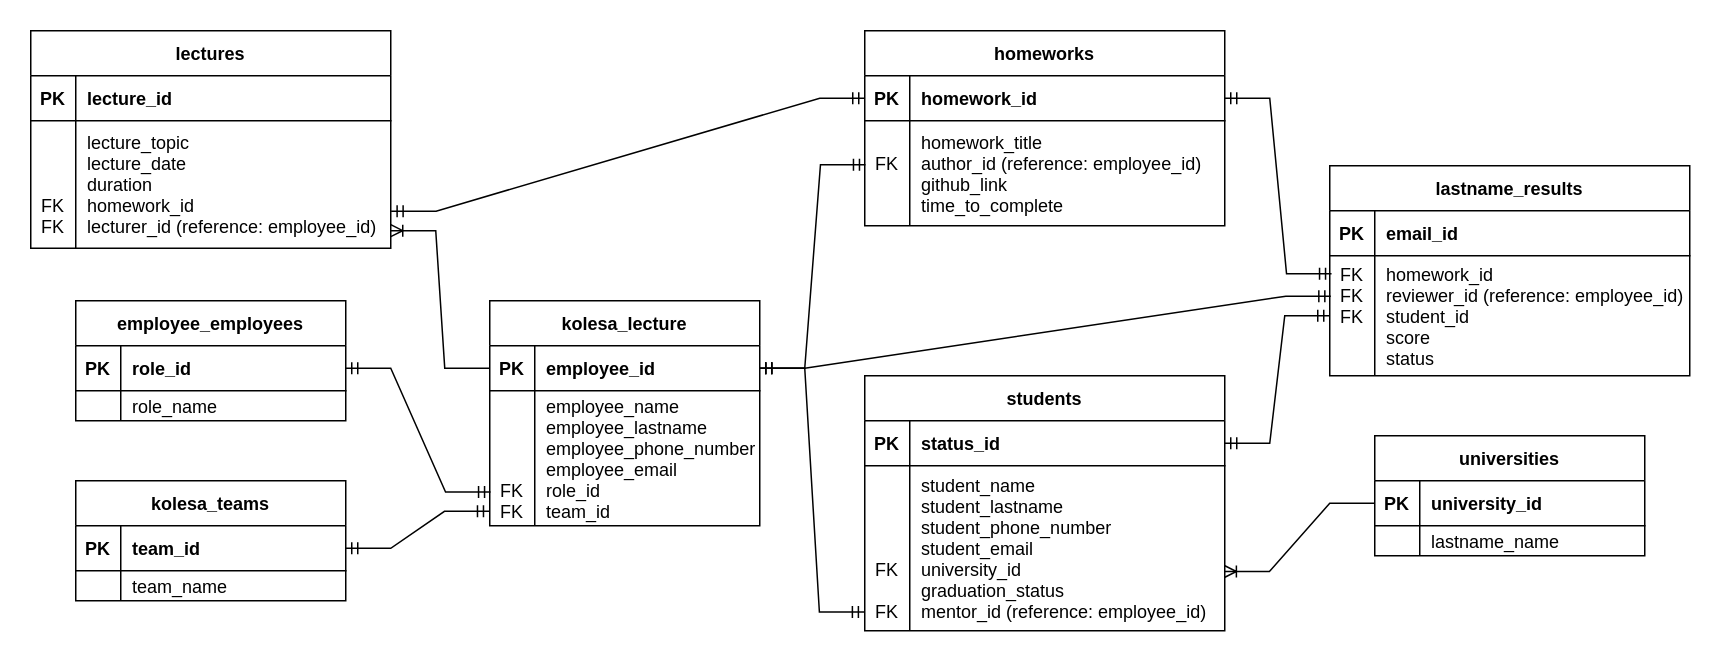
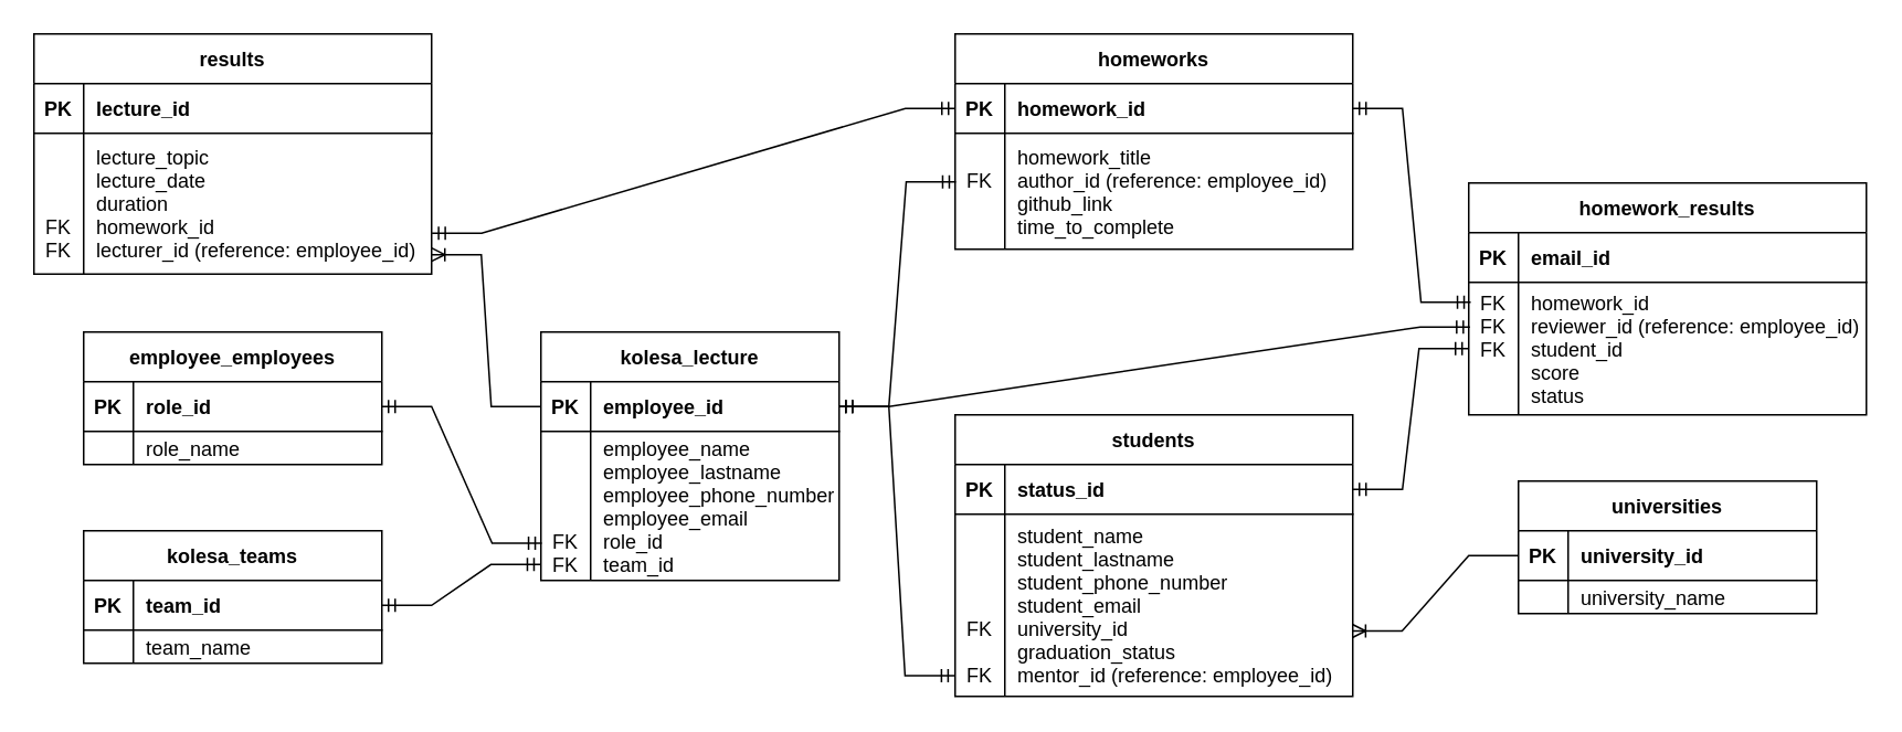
  <mxCell id="0" />
  <mxCell id="1" parent="0" />
  <mxCell id="2" value="students" style="shape=table;startSize=30;container=1;collapsible=1;childLayout=tableLayout;fixedRows=1;rowLines=0;fontStyle=1;align=center;resizeLast=1;" vertex="1" parent="1"><mxGeometry x="576" y="250" width="240" height="170" as="geometry" /></mxCell>
  <mxCell id="3" value="" style="shape=tableRow;horizontal=0;startSize=0;swimlaneHead=0;swimlaneBody=0;fillColor=none;collapsible=0;dropTarget=0;points=[[0,0.5],[1,0.5]];portConstraint=eastwest;top=0;left=0;right=0;bottom=1;" vertex="1" parent="2"><mxGeometry y="30" width="240" height="30" as="geometry" /></mxCell>
  <mxCell id="4" value="PK" style="shape=partialRectangle;connectable=0;fillColor=none;top=0;left=0;bottom=0;right=0;fontStyle=1;overflow=hidden;" vertex="1" parent="3"><mxGeometry width="30" height="30" as="geometry"><mxRectangle width="30" height="30" as="alternateBounds" /></mxGeometry></mxCell>
  <mxCell id="5" value="status_id" style="shape=partialRectangle;connectable=0;fillColor=none;top=0;left=0;bottom=0;right=0;align=left;spacingLeft=6;fontStyle=1;overflow=hidden;" vertex="1" parent="3"><mxGeometry x="30" width="210" height="30" as="geometry"><mxRectangle width="210" height="30" as="alternateBounds" /></mxGeometry></mxCell>
  <mxCell id="6" value="" style="shape=tableRow;horizontal=0;startSize=0;swimlaneHead=0;swimlaneBody=0;fillColor=none;collapsible=0;dropTarget=0;points=[[0,0.5],[1,0.5]];portConstraint=eastwest;top=0;left=0;right=0;bottom=0;" vertex="1" parent="2"><mxGeometry y="60" width="240" height="110" as="geometry" /></mxCell>
  <mxCell id="7" value="&#10;&#10;&#10;&#10;FK&#10;&#10;FK" style="shape=partialRectangle;connectable=0;fillColor=none;top=0;left=0;bottom=0;right=0;editable=1;overflow=hidden;" vertex="1" parent="6"><mxGeometry width="30" height="110" as="geometry"><mxRectangle width="30" height="110" as="alternateBounds" /></mxGeometry></mxCell>
  <mxCell id="8" value="student_name&#10;student_lastname&#10;student_phone_number&#10;student_email&#10;university_id&#10;graduation_status&#10;mentor_id (reference: employee_id)" style="shape=partialRectangle;connectable=0;fillColor=none;top=0;left=0;bottom=0;right=0;align=left;spacingLeft=6;overflow=hidden;" vertex="1" parent="6"><mxGeometry x="30" width="210" height="110" as="geometry"><mxRectangle width="210" height="110" as="alternateBounds" /></mxGeometry></mxCell>
  <mxCell id="9" value="universities" style="shape=table;startSize=30;container=1;collapsible=1;childLayout=tableLayout;fixedRows=1;rowLines=0;fontStyle=1;align=center;resizeLast=1;" vertex="1" parent="1"><mxGeometry x="916" y="290" width="180" height="80" as="geometry" /></mxCell>
  <mxCell id="10" value="" style="shape=tableRow;horizontal=0;startSize=0;swimlaneHead=0;swimlaneBody=0;fillColor=none;collapsible=0;dropTarget=0;points=[[0,0.5],[1,0.5]];portConstraint=eastwest;top=0;left=0;right=0;bottom=1;" vertex="1" parent="9"><mxGeometry y="30" width="180" height="30" as="geometry" /></mxCell>
  <mxCell id="11" value="PK" style="shape=partialRectangle;connectable=0;fillColor=none;top=0;left=0;bottom=0;right=0;fontStyle=1;overflow=hidden;" vertex="1" parent="10"><mxGeometry width="30" height="30" as="geometry"><mxRectangle width="30" height="30" as="alternateBounds" /></mxGeometry></mxCell>
  <mxCell id="12" value="university_id" style="shape=partialRectangle;connectable=0;fillColor=none;top=0;left=0;bottom=0;right=0;align=left;spacingLeft=6;fontStyle=1;overflow=hidden;" vertex="1" parent="10"><mxGeometry x="30" width="150" height="30" as="geometry"><mxRectangle width="150" height="30" as="alternateBounds" /></mxGeometry></mxCell>
  <mxCell id="13" value="" style="shape=tableRow;horizontal=0;startSize=0;swimlaneHead=0;swimlaneBody=0;fillColor=none;collapsible=0;dropTarget=0;points=[[0,0.5],[1,0.5]];portConstraint=eastwest;top=0;left=0;right=0;bottom=0;" vertex="1" parent="9"><mxGeometry y="60" width="180" height="20" as="geometry" /></mxCell>
  <mxCell id="14" value="" style="shape=partialRectangle;connectable=0;fillColor=none;top=0;left=0;bottom=0;right=0;editable=1;overflow=hidden;" vertex="1" parent="13"><mxGeometry width="30" height="20" as="geometry"><mxRectangle width="30" height="20" as="alternateBounds" /></mxGeometry></mxCell>
- <mxCell id="15" value="lastname_name" style="shape=partialRectangle;connectable=0;fillColor=none;top=0;left=0;bottom=0;right=0;align=left;spacingLeft=6;overflow=hidden;" vertex="1" parent="13"><mxGeometry x="30" width="150" height="20" as="geometry"><mxRectangle width="150" height="20" as="alternateBounds" /></mxGeometry></mxCell>
+ <mxCell id="15" value="university_name" style="shape=partialRectangle;connectable=0;fillColor=none;top=0;left=0;bottom=0;right=0;align=left;spacingLeft=6;overflow=hidden;" vertex="1" parent="13"><mxGeometry x="30" width="150" height="20" as="geometry"><mxRectangle width="150" height="20" as="alternateBounds" /></mxGeometry></mxCell>
  <mxCell id="16" value="employee_employees" style="shape=table;startSize=30;container=1;collapsible=1;childLayout=tableLayout;fixedRows=1;rowLines=0;fontStyle=1;align=center;resizeLast=1;" vertex="1" parent="1"><mxGeometry x="50" y="200" width="180" height="80" as="geometry" /></mxCell>
  <mxCell id="17" value="" style="shape=tableRow;horizontal=0;startSize=0;swimlaneHead=0;swimlaneBody=0;fillColor=none;collapsible=0;dropTarget=0;points=[[0,0.5],[1,0.5]];portConstraint=eastwest;top=0;left=0;right=0;bottom=1;" vertex="1" parent="16"><mxGeometry y="30" width="180" height="30" as="geometry" /></mxCell>
  <mxCell id="18" value="PK" style="shape=partialRectangle;connectable=0;fillColor=none;top=0;left=0;bottom=0;right=0;fontStyle=1;overflow=hidden;" vertex="1" parent="17"><mxGeometry width="30" height="30" as="geometry"><mxRectangle width="30" height="30" as="alternateBounds" /></mxGeometry></mxCell>
  <mxCell id="19" value="role_id" style="shape=partialRectangle;connectable=0;fillColor=none;top=0;left=0;bottom=0;right=0;align=left;spacingLeft=6;fontStyle=1;overflow=hidden;" vertex="1" parent="17"><mxGeometry x="30" width="150" height="30" as="geometry"><mxRectangle width="150" height="30" as="alternateBounds" /></mxGeometry></mxCell>
  <mxCell id="20" value="" style="shape=tableRow;horizontal=0;startSize=0;swimlaneHead=0;swimlaneBody=0;fillColor=none;collapsible=0;dropTarget=0;points=[[0,0.5],[1,0.5]];portConstraint=eastwest;top=0;left=0;right=0;bottom=0;" vertex="1" parent="16"><mxGeometry y="60" width="180" height="20" as="geometry" /></mxCell>
  <mxCell id="21" value="" style="shape=partialRectangle;connectable=0;fillColor=none;top=0;left=0;bottom=0;right=0;editable=1;overflow=hidden;" vertex="1" parent="20"><mxGeometry width="30" height="20" as="geometry"><mxRectangle width="30" height="20" as="alternateBounds" /></mxGeometry></mxCell>
  <mxCell id="22" value="role_name" style="shape=partialRectangle;connectable=0;fillColor=none;top=0;left=0;bottom=0;right=0;align=left;spacingLeft=6;overflow=hidden;" vertex="1" parent="20"><mxGeometry x="30" width="150" height="20" as="geometry"><mxRectangle width="150" height="20" as="alternateBounds" /></mxGeometry></mxCell>
  <mxCell id="23" value="kolesa_lecture" style="shape=table;startSize=30;container=1;collapsible=1;childLayout=tableLayout;fixedRows=1;rowLines=0;fontStyle=1;align=center;resizeLast=1;" vertex="1" parent="1"><mxGeometry x="326" y="200" width="180" height="150" as="geometry" /></mxCell>
  <mxCell id="24" value="" style="shape=tableRow;horizontal=0;startSize=0;swimlaneHead=0;swimlaneBody=0;fillColor=none;collapsible=0;dropTarget=0;points=[[0,0.5],[1,0.5]];portConstraint=eastwest;top=0;left=0;right=0;bottom=1;" vertex="1" parent="23"><mxGeometry y="30" width="180" height="30" as="geometry" /></mxCell>
  <mxCell id="25" value="PK" style="shape=partialRectangle;connectable=0;fillColor=none;top=0;left=0;bottom=0;right=0;fontStyle=1;overflow=hidden;" vertex="1" parent="24"><mxGeometry width="30" height="30" as="geometry"><mxRectangle width="30" height="30" as="alternateBounds" /></mxGeometry></mxCell>
  <mxCell id="26" value="employee_id" style="shape=partialRectangle;connectable=0;fillColor=none;top=0;left=0;bottom=0;right=0;align=left;spacingLeft=6;fontStyle=1;overflow=hidden;" vertex="1" parent="24"><mxGeometry x="30" width="150" height="30" as="geometry"><mxRectangle width="150" height="30" as="alternateBounds" /></mxGeometry></mxCell>
  <mxCell id="27" value="" style="shape=tableRow;horizontal=0;startSize=0;swimlaneHead=0;swimlaneBody=0;fillColor=none;collapsible=0;dropTarget=0;points=[[0,0.5],[1,0.5]];portConstraint=eastwest;top=0;left=0;right=0;bottom=0;" vertex="1" parent="23"><mxGeometry y="60" width="180" height="90" as="geometry" /></mxCell>
  <mxCell id="28" value="&#10;&#10;&#10;&#10;FK&#10;FK" style="shape=partialRectangle;connectable=0;fillColor=none;top=0;left=0;bottom=0;right=0;editable=1;overflow=hidden;" vertex="1" parent="27"><mxGeometry width="30" height="90" as="geometry"><mxRectangle width="30" height="90" as="alternateBounds" /></mxGeometry></mxCell>
  <mxCell id="29" value="employee_name&#10;employee_lastname&#10;employee_phone_number&#10;employee_email&#10;role_id&#10;team_id" style="shape=partialRectangle;connectable=0;fillColor=none;top=0;left=0;bottom=0;right=0;align=left;spacingLeft=6;overflow=hidden;" vertex="1" parent="27"><mxGeometry x="30" width="150" height="90" as="geometry"><mxRectangle width="150" height="90" as="alternateBounds" /></mxGeometry></mxCell>
- <mxCell id="30" value="lectures" style="shape=table;startSize=30;container=1;collapsible=1;childLayout=tableLayout;fixedRows=1;rowLines=0;fontStyle=1;align=center;resizeLast=1;" vertex="1" parent="1"><mxGeometry x="20" y="20" width="240" height="145" as="geometry" /></mxCell>
+ <mxCell id="30" value="results" style="shape=table;startSize=30;container=1;collapsible=1;childLayout=tableLayout;fixedRows=1;rowLines=0;fontStyle=1;align=center;resizeLast=1;" vertex="1" parent="1"><mxGeometry x="20" y="20" width="240" height="145" as="geometry" /></mxCell>
  <mxCell id="31" value="" style="shape=tableRow;horizontal=0;startSize=0;swimlaneHead=0;swimlaneBody=0;fillColor=none;collapsible=0;dropTarget=0;points=[[0,0.5],[1,0.5]];portConstraint=eastwest;top=0;left=0;right=0;bottom=1;" vertex="1" parent="30"><mxGeometry y="30" width="240" height="30" as="geometry" /></mxCell>
  <mxCell id="32" value="PK" style="shape=partialRectangle;connectable=0;fillColor=none;top=0;left=0;bottom=0;right=0;fontStyle=1;overflow=hidden;" vertex="1" parent="31"><mxGeometry width="30" height="30" as="geometry"><mxRectangle width="30" height="30" as="alternateBounds" /></mxGeometry></mxCell>
  <mxCell id="33" value="lecture_id" style="shape=partialRectangle;connectable=0;fillColor=none;top=0;left=0;bottom=0;right=0;align=left;spacingLeft=6;fontStyle=1;overflow=hidden;" vertex="1" parent="31"><mxGeometry x="30" width="210" height="30" as="geometry"><mxRectangle width="210" height="30" as="alternateBounds" /></mxGeometry></mxCell>
  <mxCell id="34" value="" style="shape=tableRow;horizontal=0;startSize=0;swimlaneHead=0;swimlaneBody=0;fillColor=none;collapsible=0;dropTarget=0;points=[[0,0.5],[1,0.5]];portConstraint=eastwest;top=0;left=0;right=0;bottom=0;" vertex="1" parent="30"><mxGeometry y="60" width="240" height="85" as="geometry" /></mxCell>
  <mxCell id="35" value="&#10;&#10;&#10;FK&#10;FK" style="shape=partialRectangle;connectable=0;fillColor=none;top=0;left=0;bottom=0;right=0;editable=1;overflow=hidden;" vertex="1" parent="34"><mxGeometry width="30" height="85" as="geometry"><mxRectangle width="30" height="85" as="alternateBounds" /></mxGeometry></mxCell>
  <mxCell id="36" value="lecture_topic&#10;lecture_date&#10;duration&#10;homework_id&#10;lecturer_id (reference: employee_id)" style="shape=partialRectangle;connectable=0;fillColor=none;top=0;left=0;bottom=0;right=0;align=left;spacingLeft=6;overflow=hidden;" vertex="1" parent="34"><mxGeometry x="30" width="210" height="85" as="geometry"><mxRectangle width="210" height="85" as="alternateBounds" /></mxGeometry></mxCell>
  <mxCell id="37" value="homeworks" style="shape=table;startSize=30;container=1;collapsible=1;childLayout=tableLayout;fixedRows=1;rowLines=0;fontStyle=1;align=center;resizeLast=1;" vertex="1" parent="1"><mxGeometry x="576" y="20" width="240" height="130" as="geometry" /></mxCell>
  <mxCell id="38" value="" style="shape=tableRow;horizontal=0;startSize=0;swimlaneHead=0;swimlaneBody=0;fillColor=none;collapsible=0;dropTarget=0;points=[[0,0.5],[1,0.5]];portConstraint=eastwest;top=0;left=0;right=0;bottom=1;" vertex="1" parent="37"><mxGeometry y="30" width="240" height="30" as="geometry" /></mxCell>
  <mxCell id="39" value="PK" style="shape=partialRectangle;connectable=0;fillColor=none;top=0;left=0;bottom=0;right=0;fontStyle=1;overflow=hidden;" vertex="1" parent="38"><mxGeometry width="30" height="30" as="geometry"><mxRectangle width="30" height="30" as="alternateBounds" /></mxGeometry></mxCell>
  <mxCell id="40" value="homework_id" style="shape=partialRectangle;connectable=0;fillColor=none;top=0;left=0;bottom=0;right=0;align=left;spacingLeft=6;fontStyle=1;overflow=hidden;" vertex="1" parent="38"><mxGeometry x="30" width="210" height="30" as="geometry"><mxRectangle width="210" height="30" as="alternateBounds" /></mxGeometry></mxCell>
  <mxCell id="41" value="" style="shape=tableRow;horizontal=0;startSize=0;swimlaneHead=0;swimlaneBody=0;fillColor=none;collapsible=0;dropTarget=0;points=[[0,0.5],[1,0.5]];portConstraint=eastwest;top=0;left=0;right=0;bottom=0;" vertex="1" parent="37"><mxGeometry y="60" width="240" height="70" as="geometry" /></mxCell>
  <mxCell id="42" value="&#10;FK&#10;&#10;" style="shape=partialRectangle;connectable=0;fillColor=none;top=0;left=0;bottom=0;right=0;editable=1;overflow=hidden;" vertex="1" parent="41"><mxGeometry width="30" height="70" as="geometry"><mxRectangle width="30" height="70" as="alternateBounds" /></mxGeometry></mxCell>
  <mxCell id="43" value="homework_title&#10;author_id (reference: employee_id)&#10;github_link&#10;time_to_complete" style="shape=partialRectangle;connectable=0;fillColor=none;top=0;left=0;bottom=0;right=0;align=left;spacingLeft=6;overflow=hidden;" vertex="1" parent="41"><mxGeometry x="30" width="210" height="70" as="geometry"><mxRectangle width="210" height="70" as="alternateBounds" /></mxGeometry></mxCell>
- <mxCell id="44" value="lastname_results" style="shape=table;startSize=30;container=1;collapsible=1;childLayout=tableLayout;fixedRows=1;rowLines=0;fontStyle=1;align=center;resizeLast=1;" vertex="1" parent="1"><mxGeometry x="886" y="110" width="240" height="140" as="geometry" /></mxCell>
+ <mxCell id="44" value="homework_results" style="shape=table;startSize=30;container=1;collapsible=1;childLayout=tableLayout;fixedRows=1;rowLines=0;fontStyle=1;align=center;resizeLast=1;" vertex="1" parent="1"><mxGeometry x="886" y="110" width="240" height="140" as="geometry" /></mxCell>
  <mxCell id="45" value="" style="shape=tableRow;horizontal=0;startSize=0;swimlaneHead=0;swimlaneBody=0;fillColor=none;collapsible=0;dropTarget=0;points=[[0,0.5],[1,0.5]];portConstraint=eastwest;top=0;left=0;right=0;bottom=1;" vertex="1" parent="44"><mxGeometry y="30" width="240" height="30" as="geometry" /></mxCell>
  <mxCell id="46" value="PK" style="shape=partialRectangle;connectable=0;fillColor=none;top=0;left=0;bottom=0;right=0;fontStyle=1;overflow=hidden;" vertex="1" parent="45"><mxGeometry width="30" height="30" as="geometry"><mxRectangle width="30" height="30" as="alternateBounds" /></mxGeometry></mxCell>
  <mxCell id="47" value="email_id" style="shape=partialRectangle;connectable=0;fillColor=none;top=0;left=0;bottom=0;right=0;align=left;spacingLeft=6;fontStyle=1;overflow=hidden;" vertex="1" parent="45"><mxGeometry x="30" width="210" height="30" as="geometry"><mxRectangle width="210" height="30" as="alternateBounds" /></mxGeometry></mxCell>
  <mxCell id="48" value="" style="shape=tableRow;horizontal=0;startSize=0;swimlaneHead=0;swimlaneBody=0;fillColor=none;collapsible=0;dropTarget=0;points=[[0,0.5],[1,0.5]];portConstraint=eastwest;top=0;left=0;right=0;bottom=0;" vertex="1" parent="44"><mxGeometry y="60" width="240" height="80" as="geometry" /></mxCell>
  <mxCell id="49" value="FK&#10;FK&#10;FK&#10;&#10;" style="shape=partialRectangle;connectable=0;fillColor=none;top=0;left=0;bottom=0;right=0;editable=1;overflow=hidden;" vertex="1" parent="48"><mxGeometry width="30" height="80" as="geometry"><mxRectangle width="30" height="80" as="alternateBounds" /></mxGeometry></mxCell>
  <mxCell id="50" value="homework_id&#10;reviewer_id (reference: employee_id)&#10;student_id&#10;score&#10;status" style="shape=partialRectangle;connectable=0;fillColor=none;top=0;left=0;bottom=0;right=0;align=left;spacingLeft=6;overflow=hidden;" vertex="1" parent="48"><mxGeometry x="30" width="210" height="80" as="geometry"><mxRectangle width="210" height="80" as="alternateBounds" /></mxGeometry></mxCell>
  <mxCell id="51" value="" style="edgeStyle=entityRelationEdgeStyle;fontSize=12;html=1;endArrow=ERmandOne;startArrow=ERmandOne;rounded=0;exitX=1;exitY=0.5;exitDx=0;exitDy=0;entryX=0.003;entryY=0.75;entryDx=0;entryDy=0;entryPerimeter=0;" edge="1" parent="1" source="17" target="27"><mxGeometry width="100" height="100" relative="1" as="geometry"><mxPoint x="126" y="440" as="sourcePoint" /><mxPoint x="226" y="340" as="targetPoint" /></mxGeometry></mxCell>
  <mxCell id="52" value="" style="edgeStyle=entityRelationEdgeStyle;fontSize=12;html=1;endArrow=ERmandOne;startArrow=ERmandOne;rounded=0;entryX=-0.001;entryY=0.893;entryDx=0;entryDy=0;entryPerimeter=0;exitX=1;exitY=0.5;exitDx=0;exitDy=0;" edge="1" parent="1" source="61" target="27"><mxGeometry width="100" height="100" relative="1" as="geometry"><mxPoint x="276" y="360" as="sourcePoint" /><mxPoint x="326" y="270" as="targetPoint" /></mxGeometry></mxCell>
  <mxCell id="53" value="" style="edgeStyle=entityRelationEdgeStyle;fontSize=12;html=1;endArrow=ERmandOne;startArrow=ERmandOne;rounded=0;entryX=-0.001;entryY=0.887;entryDx=0;entryDy=0;exitX=1;exitY=0.5;exitDx=0;exitDy=0;entryPerimeter=0;" edge="1" parent="1" source="24" target="6"><mxGeometry width="100" height="100" relative="1" as="geometry"><mxPoint x="526" y="280" as="sourcePoint" /><mxPoint x="606" y="310" as="targetPoint" /></mxGeometry></mxCell>
  <mxCell id="54" value="" style="edgeStyle=entityRelationEdgeStyle;fontSize=12;html=1;endArrow=ERoneToMany;rounded=0;exitX=0;exitY=0.5;exitDx=0;exitDy=0;entryX=1;entryY=0.862;entryDx=0;entryDy=0;entryPerimeter=0;" edge="1" parent="1" source="24" target="34"><mxGeometry width="100" height="100" relative="1" as="geometry"><mxPoint x="706" y="360" as="sourcePoint" /><mxPoint x="806" y="260" as="targetPoint" /></mxGeometry></mxCell>
  <mxCell id="55" value="" style="edgeStyle=entityRelationEdgeStyle;fontSize=12;html=1;endArrow=ERmandOne;startArrow=ERmandOne;rounded=0;entryX=1.001;entryY=0.709;entryDx=0;entryDy=0;exitX=0;exitY=0.5;exitDx=0;exitDy=0;entryPerimeter=0;" edge="1" parent="1" source="38" target="34"><mxGeometry width="100" height="100" relative="1" as="geometry"><mxPoint x="746" y="370" as="sourcePoint" /><mxPoint x="846" y="270" as="targetPoint" /></mxGeometry></mxCell>
  <mxCell id="56" value="" style="edgeStyle=entityRelationEdgeStyle;fontSize=12;html=1;endArrow=ERmandOne;startArrow=ERmandOne;rounded=0;exitX=1;exitY=0.5;exitDx=0;exitDy=0;entryX=0.003;entryY=0.337;entryDx=0;entryDy=0;entryPerimeter=0;" edge="1" parent="1" source="24" target="48"><mxGeometry width="100" height="100" relative="1" as="geometry"><mxPoint x="746" y="440" as="sourcePoint" /><mxPoint x="846" y="340" as="targetPoint" /></mxGeometry></mxCell>
  <mxCell id="57" value="" style="edgeStyle=entityRelationEdgeStyle;fontSize=12;html=1;endArrow=ERmandOne;startArrow=ERmandOne;rounded=0;entryX=1;entryY=0.5;entryDx=0;entryDy=0;exitX=0.005;exitY=0.15;exitDx=0;exitDy=0;exitPerimeter=0;" edge="1" parent="1" source="48" target="38"><mxGeometry width="100" height="100" relative="1" as="geometry"><mxPoint x="1036" y="390" as="sourcePoint" /><mxPoint x="1136" y="290" as="targetPoint" /></mxGeometry></mxCell>
  <mxCell id="58" value="" style="edgeStyle=entityRelationEdgeStyle;fontSize=12;html=1;endArrow=ERmandOne;startArrow=ERmandOne;rounded=0;entryX=0;entryY=0.5;entryDx=0;entryDy=0;exitX=1;exitY=0.5;exitDx=0;exitDy=0;" edge="1" parent="1" source="3" target="48"><mxGeometry width="100" height="100" relative="1" as="geometry"><mxPoint x="796" y="530" as="sourcePoint" /><mxPoint x="896" y="430" as="targetPoint" /></mxGeometry></mxCell>
  <mxCell id="59" value="" style="edgeStyle=entityRelationEdgeStyle;fontSize=12;html=1;endArrow=ERmandOne;startArrow=ERmandOne;rounded=0;entryX=0.002;entryY=0.419;entryDx=0;entryDy=0;exitX=1;exitY=0.5;exitDx=0;exitDy=0;entryPerimeter=0;" edge="1" parent="1" source="24" target="41"><mxGeometry width="100" height="100" relative="1" as="geometry"><mxPoint x="406" y="210" as="sourcePoint" /><mxPoint x="506" y="110" as="targetPoint" /></mxGeometry></mxCell>
  <mxCell id="60" value="kolesa_teams" style="shape=table;startSize=30;container=1;collapsible=1;childLayout=tableLayout;fixedRows=1;rowLines=0;fontStyle=1;align=center;resizeLast=1;" vertex="1" parent="1"><mxGeometry x="50" y="320" width="180" height="80" as="geometry" /></mxCell>
  <mxCell id="61" value="" style="shape=tableRow;horizontal=0;startSize=0;swimlaneHead=0;swimlaneBody=0;fillColor=none;collapsible=0;dropTarget=0;points=[[0,0.5],[1,0.5]];portConstraint=eastwest;top=0;left=0;right=0;bottom=1;" vertex="1" parent="60"><mxGeometry y="30" width="180" height="30" as="geometry" /></mxCell>
  <mxCell id="62" value="PK" style="shape=partialRectangle;connectable=0;fillColor=none;top=0;left=0;bottom=0;right=0;fontStyle=1;overflow=hidden;" vertex="1" parent="61"><mxGeometry width="30" height="30" as="geometry"><mxRectangle width="30" height="30" as="alternateBounds" /></mxGeometry></mxCell>
  <mxCell id="63" value="team_id" style="shape=partialRectangle;connectable=0;fillColor=none;top=0;left=0;bottom=0;right=0;align=left;spacingLeft=6;fontStyle=1;overflow=hidden;" vertex="1" parent="61"><mxGeometry x="30" width="150" height="30" as="geometry"><mxRectangle width="150" height="30" as="alternateBounds" /></mxGeometry></mxCell>
  <mxCell id="64" value="" style="shape=tableRow;horizontal=0;startSize=0;swimlaneHead=0;swimlaneBody=0;fillColor=none;collapsible=0;dropTarget=0;points=[[0,0.5],[1,0.5]];portConstraint=eastwest;top=0;left=0;right=0;bottom=0;" vertex="1" parent="60"><mxGeometry y="60" width="180" height="20" as="geometry" /></mxCell>
  <mxCell id="65" value="" style="shape=partialRectangle;connectable=0;fillColor=none;top=0;left=0;bottom=0;right=0;editable=1;overflow=hidden;" vertex="1" parent="64"><mxGeometry width="30" height="20" as="geometry"><mxRectangle width="30" height="20" as="alternateBounds" /></mxGeometry></mxCell>
  <mxCell id="66" value="team_name" style="shape=partialRectangle;connectable=0;fillColor=none;top=0;left=0;bottom=0;right=0;align=left;spacingLeft=6;overflow=hidden;" vertex="1" parent="64"><mxGeometry x="30" width="150" height="20" as="geometry"><mxRectangle width="150" height="20" as="alternateBounds" /></mxGeometry></mxCell>
  <mxCell id="67" value="" style="edgeStyle=entityRelationEdgeStyle;fontSize=12;html=1;endArrow=ERoneToMany;rounded=0;exitX=0;exitY=0.5;exitDx=0;exitDy=0;entryX=0.999;entryY=0.641;entryDx=0;entryDy=0;entryPerimeter=0;" edge="1" parent="1" source="10" target="6"><mxGeometry width="100" height="100" relative="1" as="geometry"><mxPoint x="716" y="420" as="sourcePoint" /><mxPoint x="816" y="320" as="targetPoint" /></mxGeometry></mxCell>
